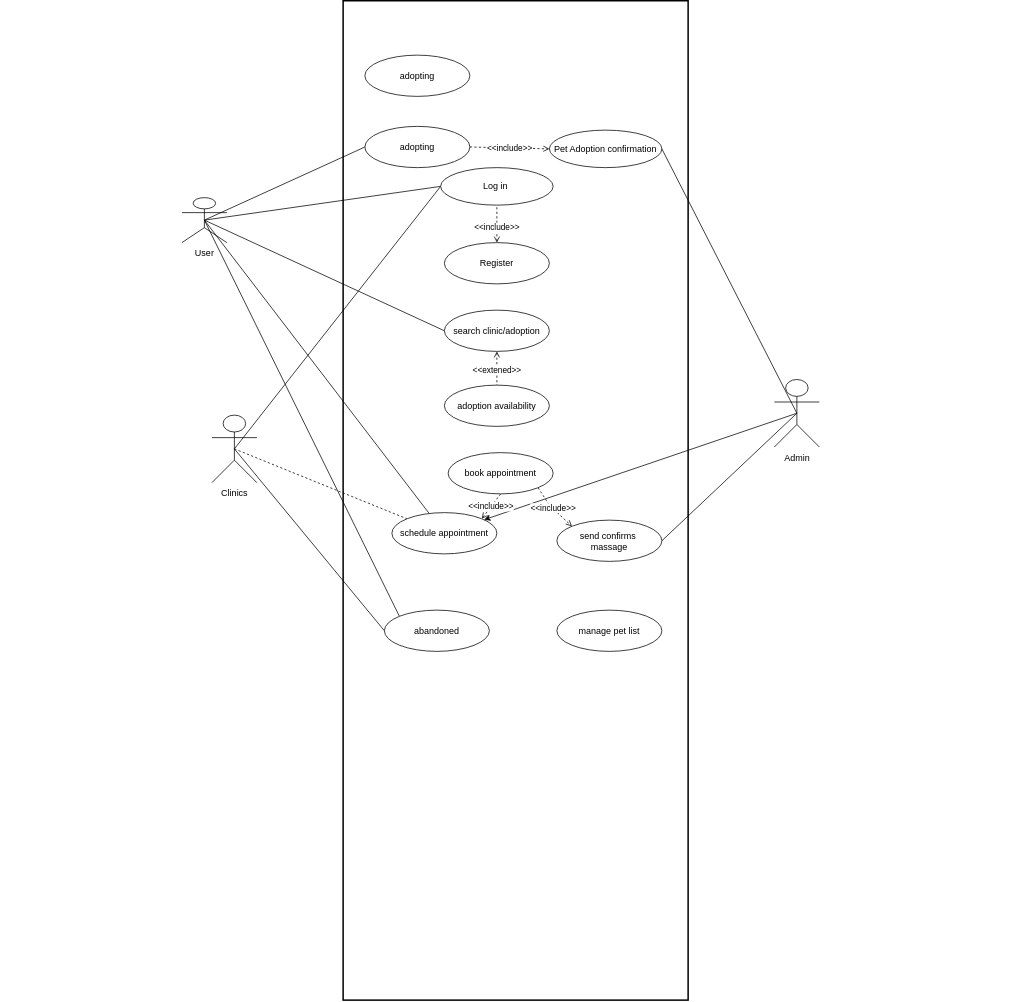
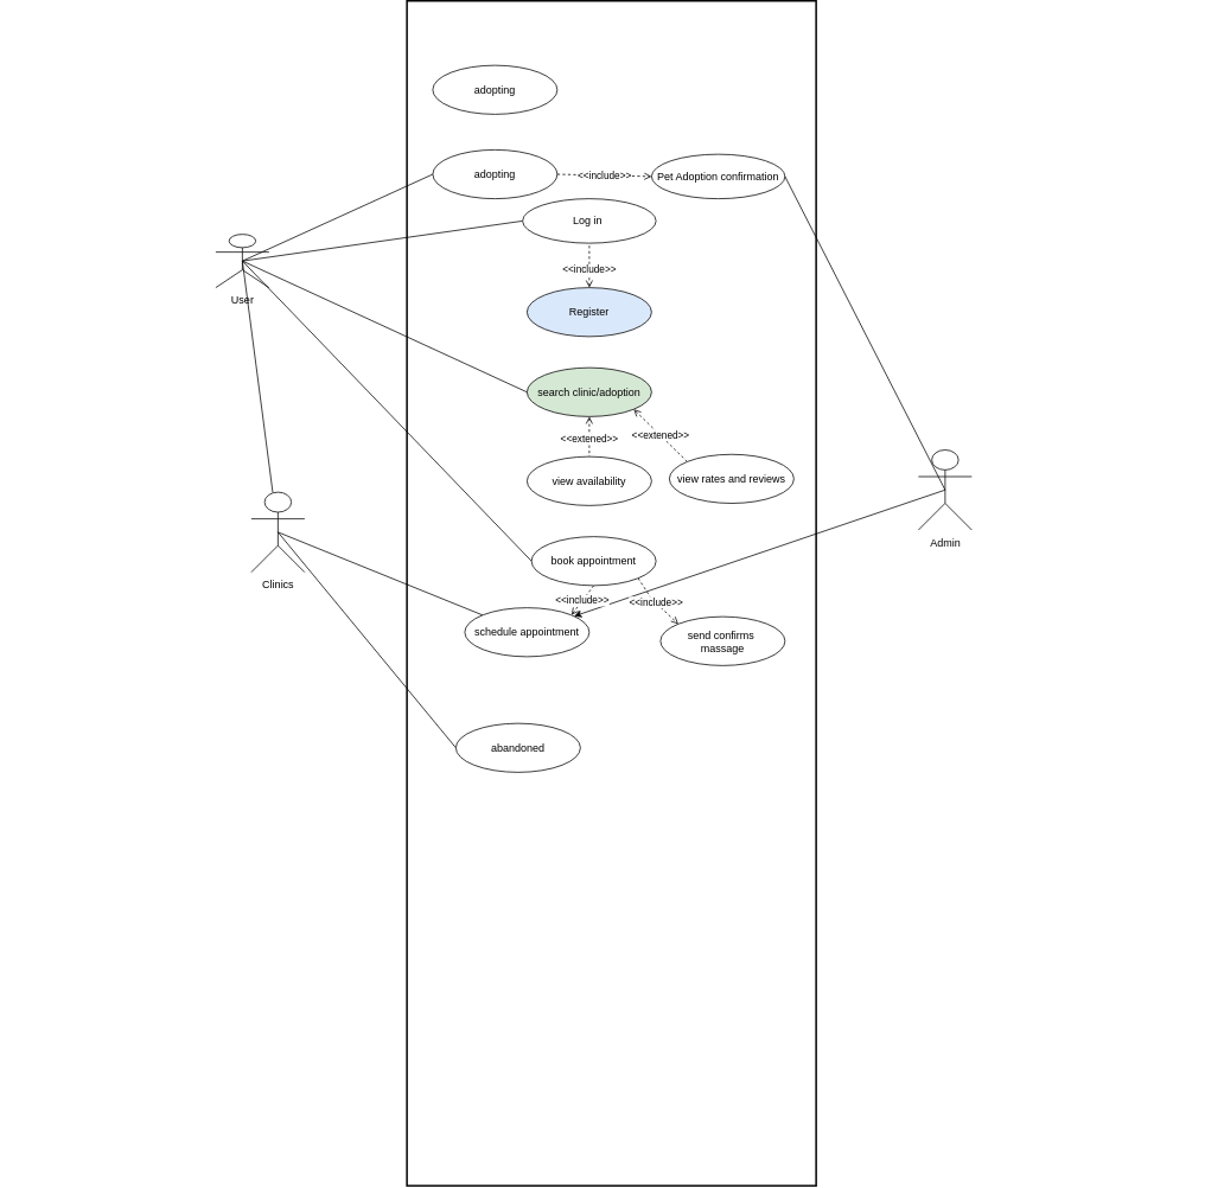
  <mxCell id="0" />
  <mxCell id="1" parent="0" />
  <mxCell id="2" value="&lt;span style=&quot;color: rgba(0, 0, 0, 0); font-family: monospace; font-size: 0px; text-align: start; text-wrap-mode: nowrap;&quot;&gt;%3CmxGraphModel%3E%3Croot%3E%3CmxCell%20id%3D%220%22%2F%3E%3CmxCell%20id%3D%221%22%20parent%3D%220%22%2F%3E%3CmxCell%20id%3D%222%22%20value%3D%22schedule%20appointment%22%20style%3D%22ellipse%3BwhiteSpace%3Dwrap%3Bhtml%3D1%3B%22%20vertex%3D%221%22%20parent%3D%221%22%3E%3CmxGeometry%20x%3D%22344%22%20y%3D%221090%22%20width%3D%22140%22%20height%3D%2255%22%20as%3D%22geometry%22%2F%3E%3C%2FmxCell%3E%3C%2Froot%3E%3C%2FmxGraphModel%3E&lt;/span&gt;" style="rounded=0;whiteSpace=wrap;html=1;rotation=90;fillColor=none;strokeWidth=2;" vertex="1" parent="1"><mxGeometry x="20.75" y="383.75" width="1332.5" height="460" as="geometry" /></mxCell>
  <mxCell id="3" style="rounded=0;orthogonalLoop=1;jettySize=auto;html=1;exitX=0.5;exitY=0.5;exitDx=0;exitDy=0;exitPerimeter=0;entryX=0;entryY=0.5;entryDx=0;entryDy=0;endArrow=none;endFill=0;" edge="1" parent="1" source="8" target="16"><mxGeometry relative="1" as="geometry" /></mxCell>
  <mxCell id="4" style="rounded=0;orthogonalLoop=1;jettySize=auto;html=1;exitX=0.5;exitY=0.5;exitDx=0;exitDy=0;exitPerimeter=0;entryX=0;entryY=0.5;entryDx=0;entryDy=0;endArrow=none;endFill=0;" edge="1" parent="1" source="8" target="21"><mxGeometry relative="1" as="geometry" /></mxCell>
- <mxCell id="5" style="rounded=0;orthogonalLoop=1;jettySize=auto;html=1;exitX=0.5;exitY=0.5;exitDx=0;exitDy=0;exitPerimeter=0;endArrow=none;endFill=0;" edge="1" parent="1" source="8" target="28"><mxGeometry relative="1" as="geometry" /></mxCell>
- <mxCell id="6" style="rounded=0;orthogonalLoop=1;jettySize=auto;html=1;exitX=0.5;exitY=0.5;exitDx=0;exitDy=0;exitPerimeter=0;entryX=0;entryY=0;entryDx=0;entryDy=0;endArrow=none;endFill=0;" edge="1" parent="1" source="8" target="32"><mxGeometry relative="1" as="geometry" /></mxCell>
+ <mxCell id="5" style="rounded=0;orthogonalLoop=1;jettySize=auto;html=1;exitX=0.5;exitY=0.5;exitDx=0;exitDy=0;exitPerimeter=0;entryX=0;entryY=0.5;entryDx=0;entryDy=0;endArrow=none;endFill=0;" edge="1" parent="1" source="8" target="27"><mxGeometry relative="1" as="geometry" /></mxCell>
+ <mxCell id="6" style="rounded=0;orthogonalLoop=1;jettySize=auto;html=1;exitX=0.5;exitY=0.5;exitDx=0;exitDy=0;exitPerimeter=0;endArrow=none;endFill=0;" edge="1" parent="1" source="8" target="12"><mxGeometry relative="1" as="geometry" /></mxCell>
  <mxCell id="7" style="rounded=0;orthogonalLoop=1;jettySize=auto;html=1;exitX=0.5;exitY=0.5;exitDx=0;exitDy=0;exitPerimeter=0;entryX=0;entryY=0.5;entryDx=0;entryDy=0;endArrow=none;endFill=0;" edge="1" parent="1" source="8" target="31"><mxGeometry relative="1" as="geometry" /></mxCell>
  <mxCell id="8" value="User" style="shape=umlActor;verticalLabelPosition=bottom;verticalAlign=top;html=1;outlineConnect=0;" parent="1" vertex="1"><mxGeometry x="242" y="210" width="60" height="60" as="geometry" /></mxCell>
- <mxCell id="9" style="rounded=0;orthogonalLoop=1;jettySize=auto;html=1;exitX=0.5;exitY=0.5;exitDx=0;exitDy=0;exitPerimeter=0;entryX=0;entryY=0.5;entryDx=0;entryDy=0;endArrow=none;endFill=0;" edge="1" parent="1" source="12" target="16"><mxGeometry relative="1" as="geometry" /></mxCell>
- <mxCell id="10" style="rounded=0;orthogonalLoop=1;jettySize=auto;html=1;exitX=0.5;exitY=0.5;exitDx=0;exitDy=0;exitPerimeter=0;entryX=0;entryY=0;entryDx=0;entryDy=0;endArrow=none;endFill=0;dashed=1;" edge="1" parent="1" source="12" target="28"><mxGeometry relative="1" as="geometry" /></mxCell>
+ <mxCell id="10" style="rounded=0;orthogonalLoop=1;jettySize=auto;html=1;exitX=0.5;exitY=0.5;exitDx=0;exitDy=0;exitPerimeter=0;entryX=0;entryY=0;entryDx=0;entryDy=0;endArrow=none;endFill=0;" edge="1" parent="1" source="12" target="28"><mxGeometry relative="1" as="geometry" /></mxCell>
  <mxCell id="11" style="rounded=0;orthogonalLoop=1;jettySize=auto;html=1;exitX=0.5;exitY=0.5;exitDx=0;exitDy=0;exitPerimeter=0;entryX=0;entryY=0.5;entryDx=0;entryDy=0;endArrow=none;endFill=0;" edge="1" parent="1" source="12" target="32"><mxGeometry relative="1" as="geometry" /></mxCell>
  <mxCell id="12" value="Clinics" style="shape=umlActor;verticalLabelPosition=bottom;verticalAlign=top;html=1;outlineConnect=0;" vertex="1" parent="1"><mxGeometry x="282" y="500" width="60" height="90" as="geometry" /></mxCell>
- <mxCell id="13" style="rounded=0;orthogonalLoop=1;jettySize=auto;html=1;exitX=0.5;exitY=0.5;exitDx=0;exitDy=0;exitPerimeter=0;entryX=1;entryY=0.5;entryDx=0;entryDy=0;endArrow=none;endFill=0;" edge="1" parent="1" source="15" target="29"><mxGeometry relative="1" as="geometry" /></mxCell>
  <mxCell id="14" style="rounded=0;orthogonalLoop=1;jettySize=auto;html=1;exitX=0.5;exitY=0.5;exitDx=0;exitDy=0;exitPerimeter=0;" edge="1" parent="1" source="15" target="28"><mxGeometry relative="1" as="geometry" /></mxCell>
  <mxCell id="15" value="Admin" style="shape=umlActor;verticalLabelPosition=bottom;verticalAlign=top;html=1;outlineConnect=0;" vertex="1" parent="1"><mxGeometry x="1032" y="452.5" width="60" height="90" as="geometry" /></mxCell>
  <mxCell id="16" value="Log in&amp;nbsp;" style="ellipse;whiteSpace=wrap;html=1;" vertex="1" parent="1"><mxGeometry x="587" y="170" width="150" height="50" as="geometry" /></mxCell>
  <mxCell id="17" style="rounded=0;orthogonalLoop=1;jettySize=auto;html=1;exitX=0;exitY=0;exitDx=0;exitDy=0;entryX=1;entryY=1;entryDx=0;entryDy=0;strokeColor=none;dashed=1;" edge="1" parent="1" source="19" target="16"><mxGeometry relative="1" as="geometry" /></mxCell>
  <mxCell id="18" value="&amp;lt;&amp;lt;include&amp;gt;&amp;gt;" style="rounded=0;orthogonalLoop=1;jettySize=auto;html=1;exitX=0.5;exitY=0;exitDx=0;exitDy=0;dashed=1;endArrow=none;endFill=0;entryX=0.5;entryY=1;entryDx=0;entryDy=0;align=center;startArrow=open;startFill=0;" edge="1" parent="1" source="19" target="16"><mxGeometry x="-0.2" relative="1" as="geometry"><mxPoint x="707" y="210" as="targetPoint" /><mxPoint as="offset" /></mxGeometry></mxCell>
- <mxCell id="19" value="Register" style="ellipse;whiteSpace=wrap;html=1;" vertex="1" parent="1"><mxGeometry x="592" y="270" width="140" height="55" as="geometry" /></mxCell>
+ <mxCell id="19" value="Register" style="ellipse;whiteSpace=wrap;html=1;fillColor=#dae8fc;" vertex="1" parent="1"><mxGeometry x="592" y="270" width="140" height="55" as="geometry" /></mxCell>
  <mxCell id="20" value="&amp;lt;&amp;lt;extened&amp;gt;&amp;gt;" style="edgeStyle=orthogonalEdgeStyle;rounded=0;orthogonalLoop=1;jettySize=auto;html=1;exitX=0.5;exitY=1;exitDx=0;exitDy=0;dashed=1;endArrow=none;endFill=0;startArrow=open;startFill=0;" edge="1" parent="1" source="21" target="22"><mxGeometry x="0.111" relative="1" as="geometry"><mxPoint as="offset" /></mxGeometry></mxCell>
- <mxCell id="21" value="search clinic/adoption" style="ellipse;whiteSpace=wrap;html=1;" vertex="1" parent="1"><mxGeometry x="592" y="360" width="140" height="55" as="geometry" /></mxCell>
- <mxCell id="22" value="adoption availability" style="ellipse;whiteSpace=wrap;html=1;" vertex="1" parent="1"><mxGeometry x="592" y="460" width="140" height="55" as="geometry" /></mxCell>
+ <mxCell id="21" value="search clinic/adoption" style="ellipse;whiteSpace=wrap;html=1;fillColor=#d5e8d4;" vertex="1" parent="1"><mxGeometry x="592" y="360" width="140" height="55" as="geometry" /></mxCell>
+ <mxCell id="22" value="view availability" style="ellipse;whiteSpace=wrap;html=1;" vertex="1" parent="1"><mxGeometry x="592" y="460" width="140" height="55" as="geometry" /></mxCell>
+ <mxCell id="23" value="&amp;lt;&amp;lt;extened&amp;gt;&amp;gt;" style="rounded=0;orthogonalLoop=1;jettySize=auto;html=1;exitX=0;exitY=0;exitDx=0;exitDy=0;entryX=1;entryY=1;entryDx=0;entryDy=0;dashed=1;endArrow=open;endFill=0;" edge="1" parent="1" source="24" target="21"><mxGeometry relative="1" as="geometry" /></mxCell>
+ <mxCell id="24" value="view rates and reviews" style="ellipse;whiteSpace=wrap;html=1;" vertex="1" parent="1"><mxGeometry x="752" y="457.5" width="140" height="55" as="geometry" /></mxCell>
  <mxCell id="25" value="&amp;lt;&amp;lt;include&amp;gt;&amp;gt;" style="rounded=0;orthogonalLoop=1;jettySize=auto;html=1;exitX=0.5;exitY=1;exitDx=0;exitDy=0;entryX=1;entryY=0;entryDx=0;entryDy=0;dashed=1;endArrow=open;endFill=0;" edge="1" parent="1" source="27" target="28"><mxGeometry relative="1" as="geometry"><Array as="points" /></mxGeometry></mxCell>
  <mxCell id="26" value="&amp;lt;&amp;lt;include&amp;gt;&amp;gt;" style="rounded=0;orthogonalLoop=1;jettySize=auto;html=1;exitX=1;exitY=1;exitDx=0;exitDy=0;entryX=0;entryY=0;entryDx=0;entryDy=0;endArrow=open;endFill=0;dashed=1;" edge="1" parent="1" source="27" target="29"><mxGeometry relative="1" as="geometry"><Array as="points"><mxPoint x="732" y="620" /></Array></mxGeometry></mxCell>
  <mxCell id="27" value="book appointment" style="ellipse;whiteSpace=wrap;html=1;" vertex="1" parent="1"><mxGeometry x="597" y="550" width="140" height="55" as="geometry" /></mxCell>
  <mxCell id="28" value="schedule appointment" style="ellipse;whiteSpace=wrap;html=1;" vertex="1" parent="1"><mxGeometry x="522" y="630" width="140" height="55" as="geometry" /></mxCell>
  <mxCell id="29" value="send confirms&amp;nbsp;&lt;div&gt;massage&lt;/div&gt;" style="ellipse;whiteSpace=wrap;html=1;" vertex="1" parent="1"><mxGeometry x="742" y="640" width="140" height="55" as="geometry" /></mxCell>
  <mxCell id="30" value="&amp;lt;&amp;lt;include&amp;gt;&amp;gt;" style="rounded=0;orthogonalLoop=1;jettySize=auto;html=1;exitX=1;exitY=0.5;exitDx=0;exitDy=0;entryX=0;entryY=0.5;entryDx=0;entryDy=0;endArrow=open;endFill=0;dashed=1;" edge="1" parent="1" source="31" target="34"><mxGeometry relative="1" as="geometry" /></mxCell>
  <mxCell id="31" value="adopting" style="ellipse;whiteSpace=wrap;html=1;" vertex="1" parent="1"><mxGeometry x="486" y="115" width="140" height="55" as="geometry" /></mxCell>
  <mxCell id="32" value="abandoned" style="ellipse;whiteSpace=wrap;html=1;" vertex="1" parent="1"><mxGeometry x="512" y="760" width="140" height="55" as="geometry" /></mxCell>
- <mxCell id="33" value="manage pet list" style="ellipse;whiteSpace=wrap;html=1;" vertex="1" parent="1"><mxGeometry x="742" y="760" width="140" height="55" as="geometry" /></mxCell>
  <mxCell id="34" value="Pet Adoption confirmation" style="ellipse;whiteSpace=wrap;html=1;" vertex="1" parent="1"><mxGeometry x="732" y="120" width="150" height="50" as="geometry" /></mxCell>
  <mxCell id="35" style="rounded=0;orthogonalLoop=1;jettySize=auto;html=1;exitX=1;exitY=0.5;exitDx=0;exitDy=0;entryX=0.5;entryY=0.5;entryDx=0;entryDy=0;entryPerimeter=0;endArrow=none;endFill=0;" edge="1" parent="1" source="34" target="15"><mxGeometry relative="1" as="geometry" /></mxCell>
  <mxCell id="36" value="adopting" style="ellipse;whiteSpace=wrap;html=1;" vertex="1" parent="1"><mxGeometry x="486" y="20" width="140" height="55" as="geometry" /></mxCell>
